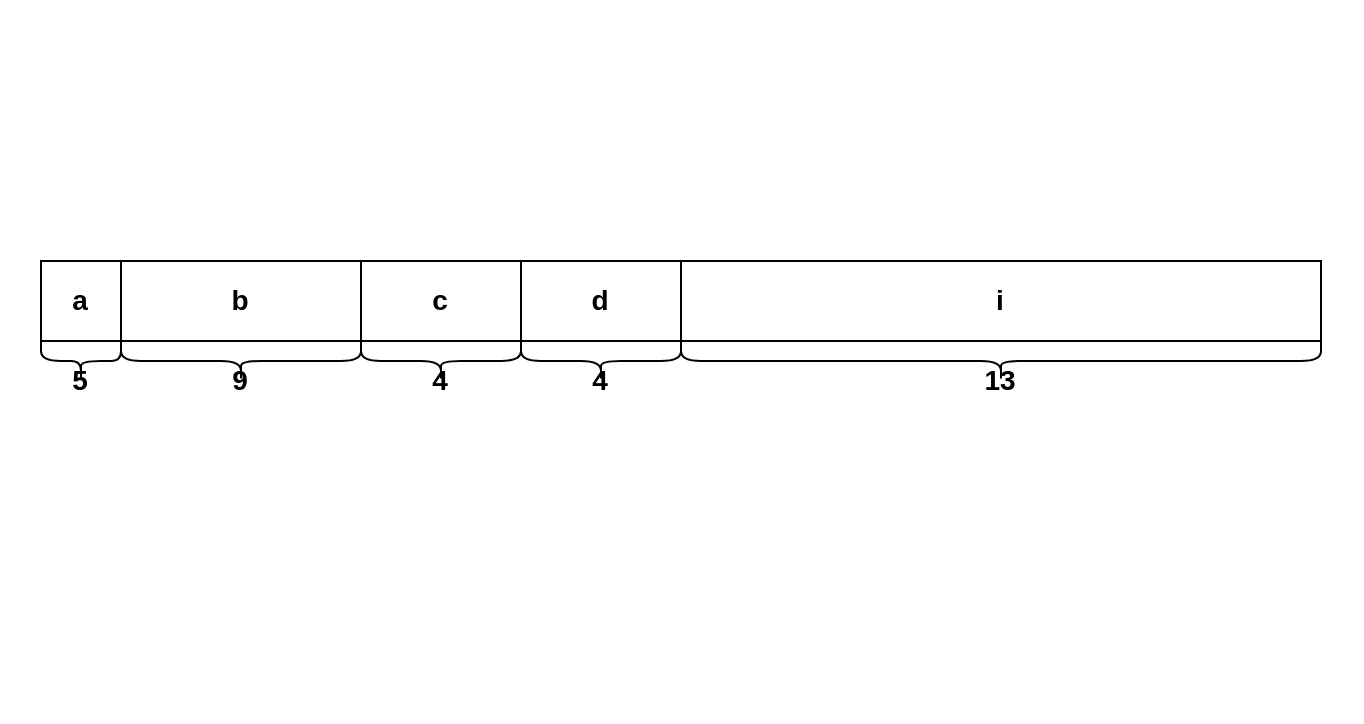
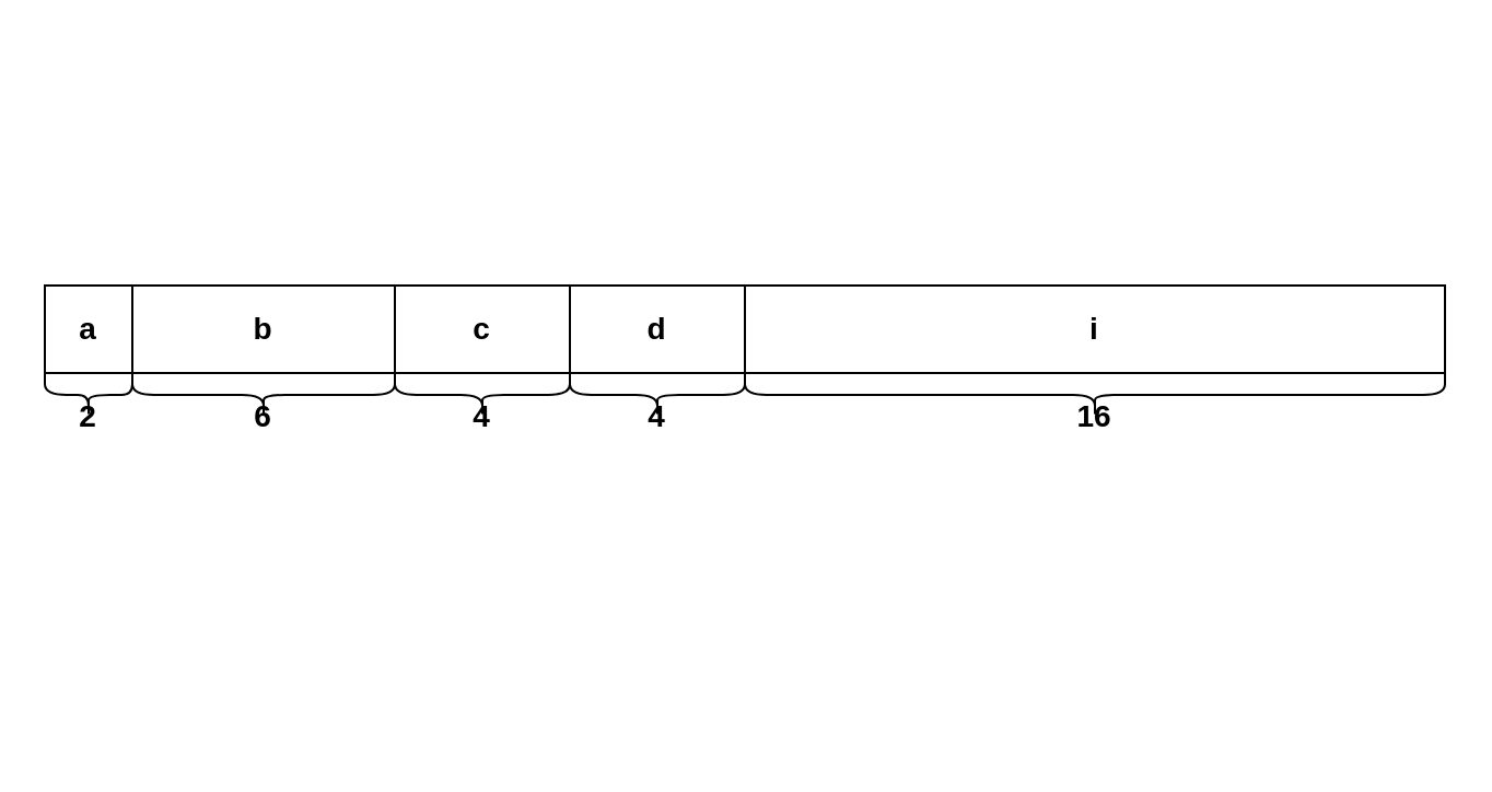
  <mxCell id="0" />
  <mxCell id="1" parent="0" />
  <mxCell id="2" value="" style="shape=curlyBracket;whiteSpace=wrap;html=1;rounded=1;rotation=-90;" vertex="1" parent="1"><mxGeometry x="30" y="160" width="20" height="40" as="geometry" /></mxCell>
  <mxCell id="3" value="&lt;span style=&quot;font-size: 14px&quot;&gt;&lt;b&gt;a&lt;/b&gt;&lt;/span&gt;" style="rounded=0;whiteSpace=wrap;html=1;" vertex="1" parent="1"><mxGeometry x="20" y="130" width="40" height="40" as="geometry" /></mxCell>
  <mxCell id="4" value="&lt;span style=&quot;font-size: 14px&quot;&gt;&lt;b&gt;i&lt;/b&gt;&lt;/span&gt;" style="rounded=0;whiteSpace=wrap;html=1;" vertex="1" parent="1"><mxGeometry x="340" y="130" width="320" height="40" as="geometry" /></mxCell>
- <mxCell id="5" value="&lt;font style=&quot;font-size: 14px&quot;&gt;&lt;b&gt;5&lt;/b&gt;&lt;/font&gt;" style="text;html=1;strokeColor=none;fillColor=none;align=center;verticalAlign=middle;whiteSpace=wrap;rounded=0;" vertex="1" parent="1"><mxGeometry x="20" y="170" width="40" height="40" as="geometry" /></mxCell>
+ <mxCell id="5" value="&lt;font style=&quot;font-size: 14px&quot;&gt;&lt;b&gt;2&lt;/b&gt;&lt;/font&gt;" style="text;html=1;strokeColor=none;fillColor=none;align=center;verticalAlign=middle;whiteSpace=wrap;rounded=0;" vertex="1" parent="1"><mxGeometry x="20" y="170" width="40" height="40" as="geometry" /></mxCell>
  <mxCell id="6" value="&lt;span style=&quot;font-size: 14px&quot;&gt;&lt;b&gt;b&lt;/b&gt;&lt;/span&gt;" style="rounded=0;whiteSpace=wrap;html=1;" vertex="1" parent="1"><mxGeometry x="60" y="130" width="120" height="40" as="geometry" /></mxCell>
  <mxCell id="7" value="&lt;span style=&quot;font-size: 14px&quot;&gt;&lt;b&gt;c&lt;/b&gt;&lt;/span&gt;" style="rounded=0;whiteSpace=wrap;html=1;" vertex="1" parent="1"><mxGeometry x="180" y="130" width="80" height="40" as="geometry" /></mxCell>
  <mxCell id="8" value="&lt;span style=&quot;font-size: 14px&quot;&gt;&lt;b&gt;d&lt;/b&gt;&lt;/span&gt;" style="rounded=0;whiteSpace=wrap;html=1;" vertex="1" parent="1"><mxGeometry x="260" y="130" width="80" height="40" as="geometry" /></mxCell>
  <mxCell id="9" value="" style="shape=curlyBracket;whiteSpace=wrap;html=1;rounded=1;rotation=-90;" vertex="1" parent="1"><mxGeometry x="110" y="120" width="20" height="120" as="geometry" /></mxCell>
  <mxCell id="10" value="" style="shape=curlyBracket;whiteSpace=wrap;html=1;rounded=1;rotation=-90;" vertex="1" parent="1"><mxGeometry x="210" y="140" width="20" height="80" as="geometry" /></mxCell>
  <mxCell id="11" value="" style="shape=curlyBracket;whiteSpace=wrap;html=1;rounded=1;rotation=-90;size=0.5;" vertex="1" parent="1"><mxGeometry x="290" y="140" width="20" height="80" as="geometry" /></mxCell>
- <mxCell id="12" value="&lt;font style=&quot;font-size: 14px&quot;&gt;&lt;b&gt;9&lt;/b&gt;&lt;/font&gt;" style="text;html=1;strokeColor=none;fillColor=none;align=center;verticalAlign=middle;whiteSpace=wrap;rounded=0;" vertex="1" parent="1"><mxGeometry x="100" y="170" width="40" height="40" as="geometry" /></mxCell>
+ <mxCell id="12" value="&lt;font style=&quot;font-size: 14px&quot;&gt;&lt;b&gt;6&lt;/b&gt;&lt;/font&gt;" style="text;html=1;strokeColor=none;fillColor=none;align=center;verticalAlign=middle;whiteSpace=wrap;rounded=0;" vertex="1" parent="1"><mxGeometry x="100" y="170" width="40" height="40" as="geometry" /></mxCell>
  <mxCell id="13" value="&lt;font style=&quot;font-size: 14px&quot;&gt;&lt;b&gt;4&lt;/b&gt;&lt;/font&gt;" style="text;html=1;strokeColor=none;fillColor=none;align=center;verticalAlign=middle;whiteSpace=wrap;rounded=0;" vertex="1" parent="1"><mxGeometry x="200" y="170" width="40" height="40" as="geometry" /></mxCell>
  <mxCell id="14" value="&lt;font style=&quot;font-size: 14px&quot;&gt;&lt;b&gt;4&lt;/b&gt;&lt;/font&gt;" style="text;html=1;strokeColor=none;fillColor=none;align=center;verticalAlign=middle;whiteSpace=wrap;rounded=0;" vertex="1" parent="1"><mxGeometry x="280" y="170" width="40" height="40" as="geometry" /></mxCell>
  <mxCell id="15" value="" style="shape=curlyBracket;whiteSpace=wrap;html=1;rounded=1;rotation=-90;size=0.5;" vertex="1" parent="1"><mxGeometry x="490" y="20" width="20" height="320" as="geometry" /></mxCell>
- <mxCell id="16" value="&lt;font style=&quot;font-size: 14px&quot;&gt;&lt;b&gt;13&lt;/b&gt;&lt;/font&gt;" style="text;html=1;strokeColor=none;fillColor=none;align=center;verticalAlign=middle;whiteSpace=wrap;rounded=0;" vertex="1" parent="1"><mxGeometry x="480" y="170" width="40" height="40" as="geometry" /></mxCell>
+ <mxCell id="16" value="&lt;font style=&quot;font-size: 14px&quot;&gt;&lt;b&gt;16&lt;/b&gt;&lt;/font&gt;" style="text;html=1;strokeColor=none;fillColor=none;align=center;verticalAlign=middle;whiteSpace=wrap;rounded=0;" vertex="1" parent="1"><mxGeometry x="480" y="170" width="40" height="40" as="geometry" /></mxCell>
